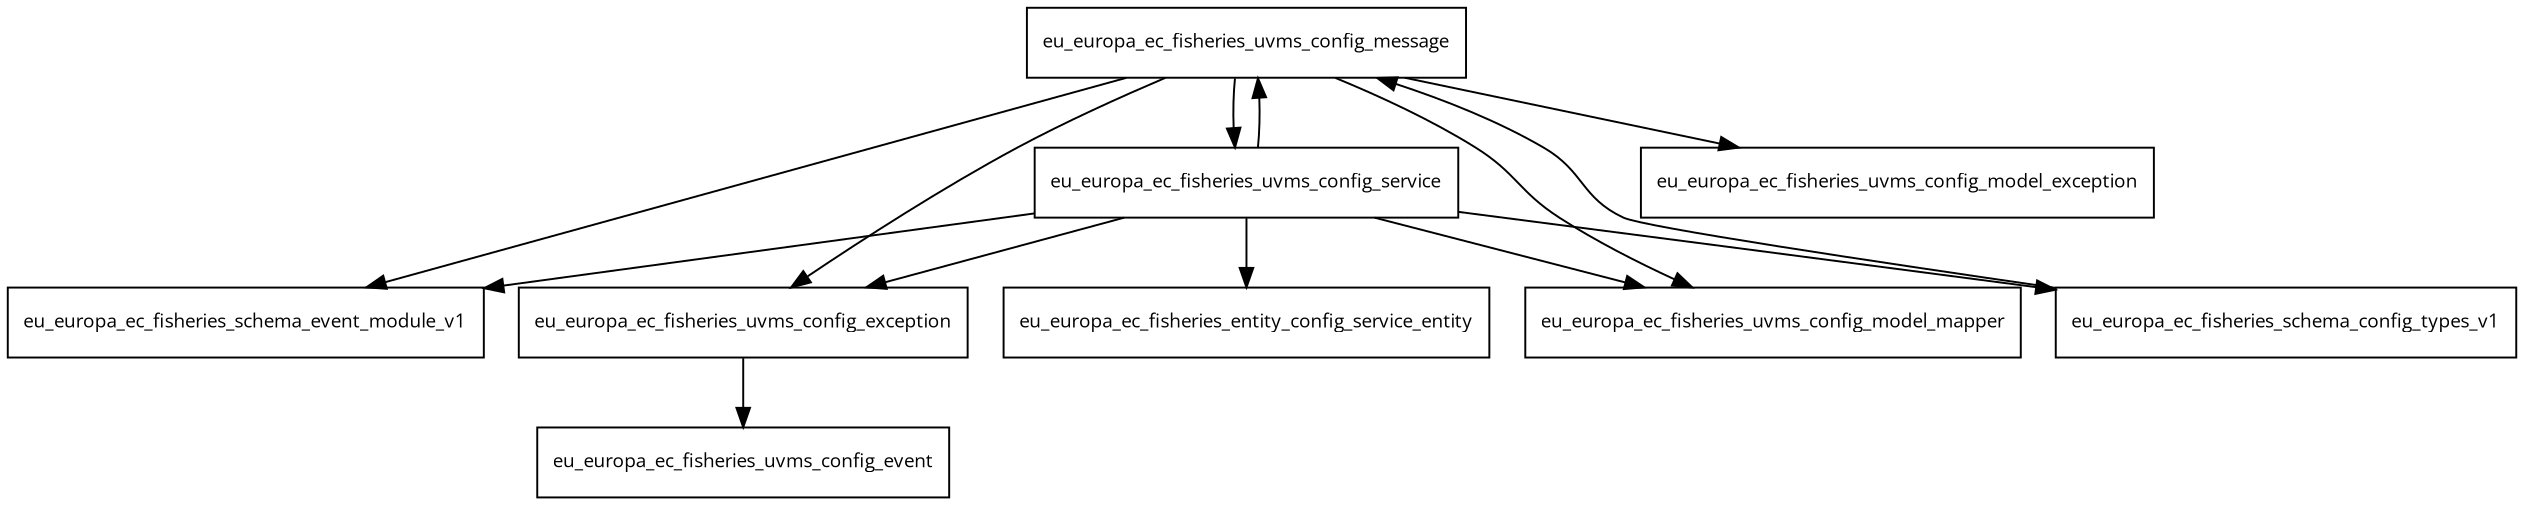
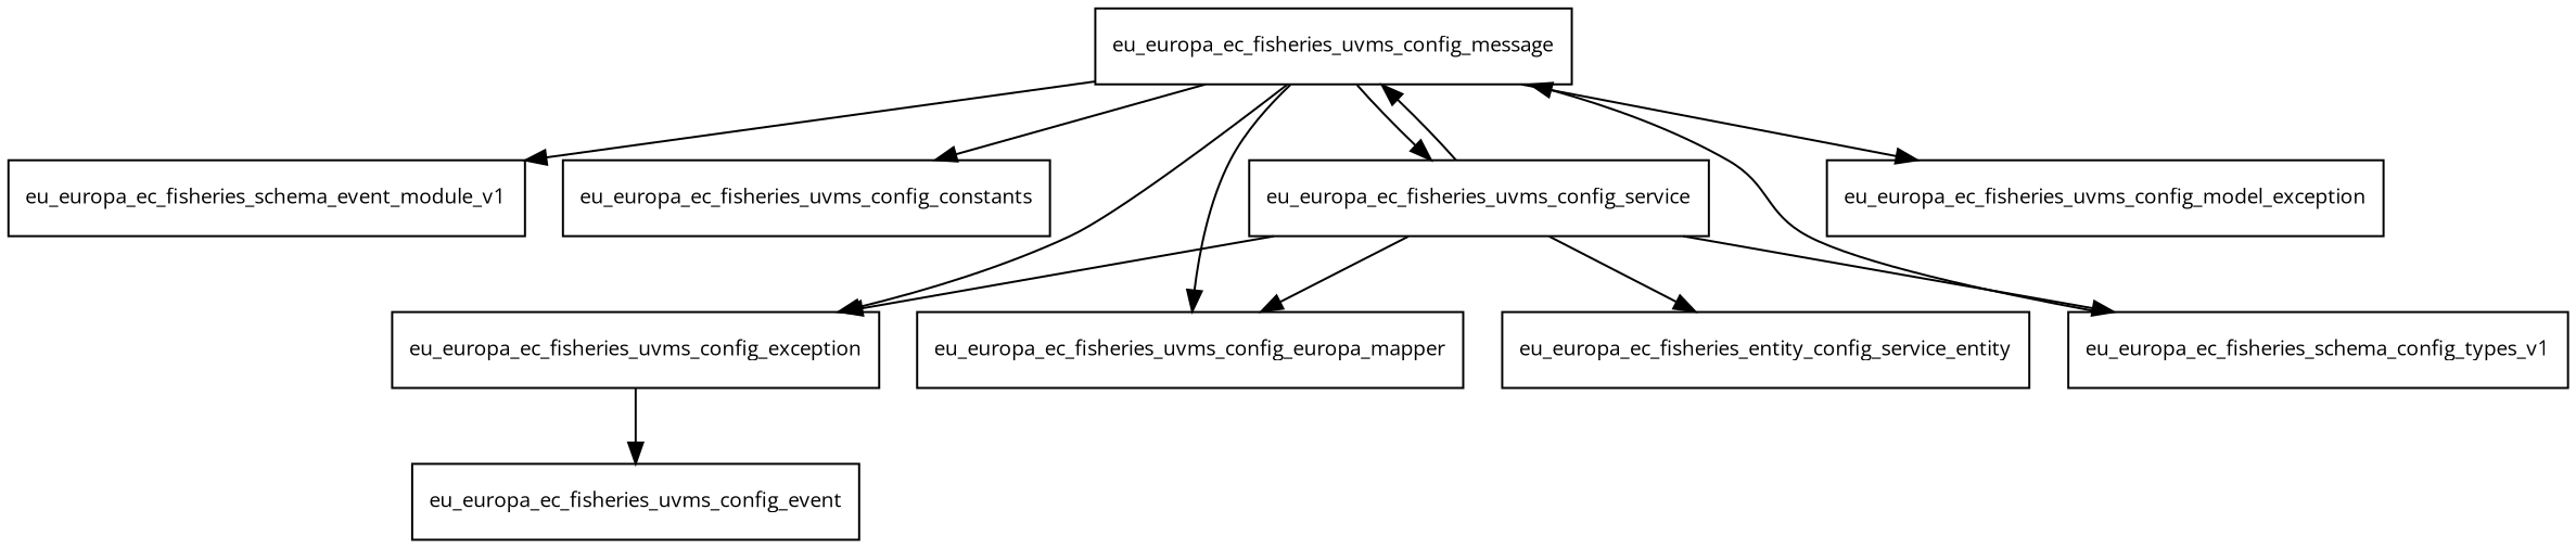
  digraph {
    fontname="Open Sans"
    node [fontname="Open Sans" fontsize=10.0 shape=box]
    edge [fontname="Open Sans"]
    n1 [label=eu_europa_ec_fisheries_schema_event_module_v1]
    eu_europa_ec_fisheries_uvms_config_message
+   eu_europa_ec_fisheries_uvms_config_constants
    eu_europa_ec_fisheries_uvms_config_exception
    eu_europa_ec_fisheries_uvms_config_model_exception
-   eu_europa_ec_fisheries_uvms_config_model_mapper
+   eu_europa_ec_fisheries_uvms_config_model_mapper [label=eu_europa_ec_fisheries_uvms_config_europa_mapper]
    eu_europa_ec_fisheries_uvms_config_service
    eu_europa_ec_fisheries_schema_config_types_v1
    eu_europa_ec_fisheries_uvms_config_event
    n10 [label=eu_europa_ec_fisheries_entity_config_service_entity]
    eu_europa_ec_fisheries_uvms_config_message -> n1
+   eu_europa_ec_fisheries_uvms_config_message -> eu_europa_ec_fisheries_uvms_config_constants
    eu_europa_ec_fisheries_uvms_config_message -> eu_europa_ec_fisheries_uvms_config_exception
    eu_europa_ec_fisheries_uvms_config_message -> eu_europa_ec_fisheries_uvms_config_model_exception
    eu_europa_ec_fisheries_uvms_config_message -> eu_europa_ec_fisheries_uvms_config_model_mapper
    eu_europa_ec_fisheries_uvms_config_message -> eu_europa_ec_fisheries_uvms_config_service
    eu_europa_ec_fisheries_uvms_config_exception -> eu_europa_ec_fisheries_uvms_config_event
-   eu_europa_ec_fisheries_uvms_config_service -> n1
    eu_europa_ec_fisheries_uvms_config_service -> eu_europa_ec_fisheries_uvms_config_message
    eu_europa_ec_fisheries_uvms_config_service -> eu_europa_ec_fisheries_uvms_config_exception
    eu_europa_ec_fisheries_uvms_config_service -> eu_europa_ec_fisheries_uvms_config_model_mapper
    eu_europa_ec_fisheries_uvms_config_service -> eu_europa_ec_fisheries_schema_config_types_v1
    eu_europa_ec_fisheries_uvms_config_service -> n10
    eu_europa_ec_fisheries_schema_config_types_v1 -> eu_europa_ec_fisheries_uvms_config_message
  }
